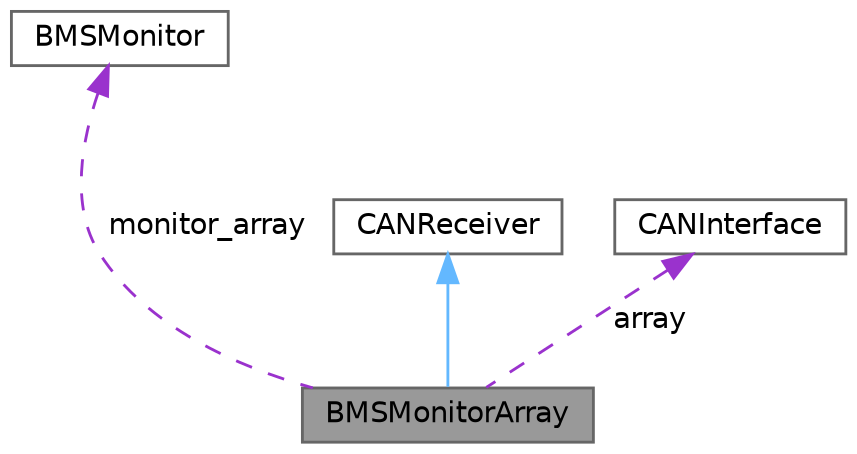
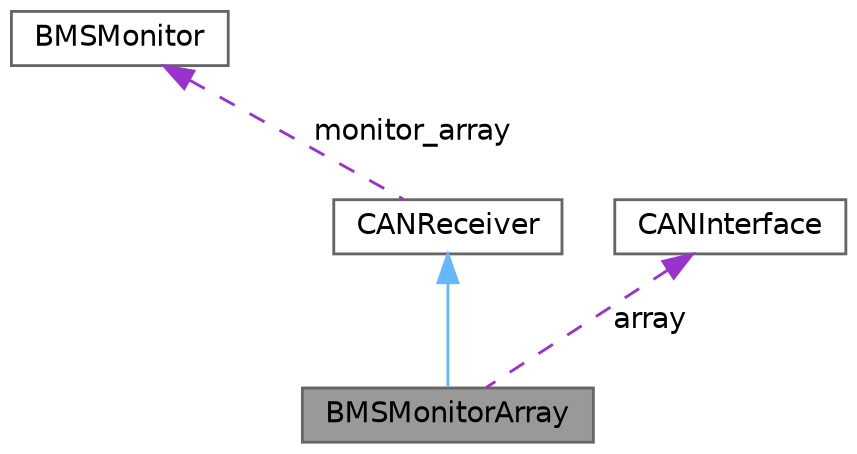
  digraph {
    node [color=gray40 fillcolor=white fontname=Helvetica fontsize=10 shape=box style=filled]
    edge [color=darkorchid3 dir=back fontname=Helvetica fontsize=10 labelfontname=Helvetica labelfontsize=10 style=dashed]
    n1 [fillcolor=grey60 fontcolor=black height=0.2 label=BMSMonitorArray width=0.4]
    n2 [height=0.2 label=CANReceiver width=0.4]
    n3 [height=0.2 label=BMSMonitor width=0.4]
    n4 [height=0.2 label=CANInterface width=0.4]
    n2 -> n1 [color=steelblue1 style=solid]
-   n3 -> n1 [label=" monitor_array"]
+   n3 -> n2 [label=" monitor_array"]
    n4 -> n1 [label=" array"]
  }
